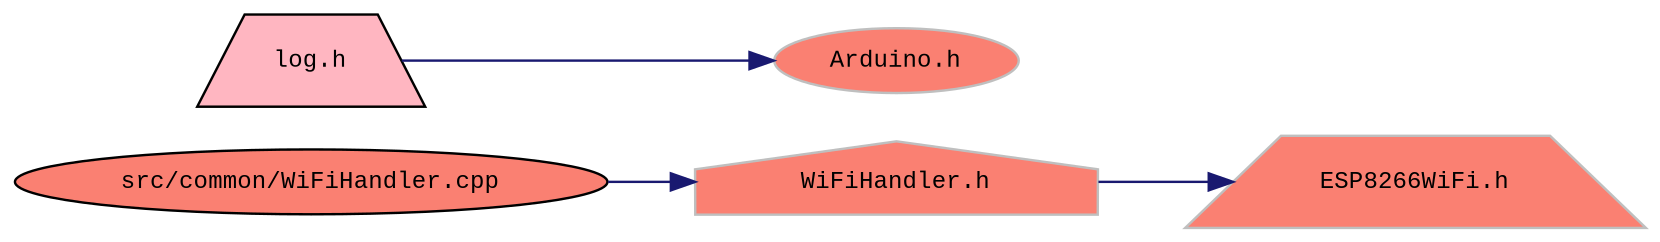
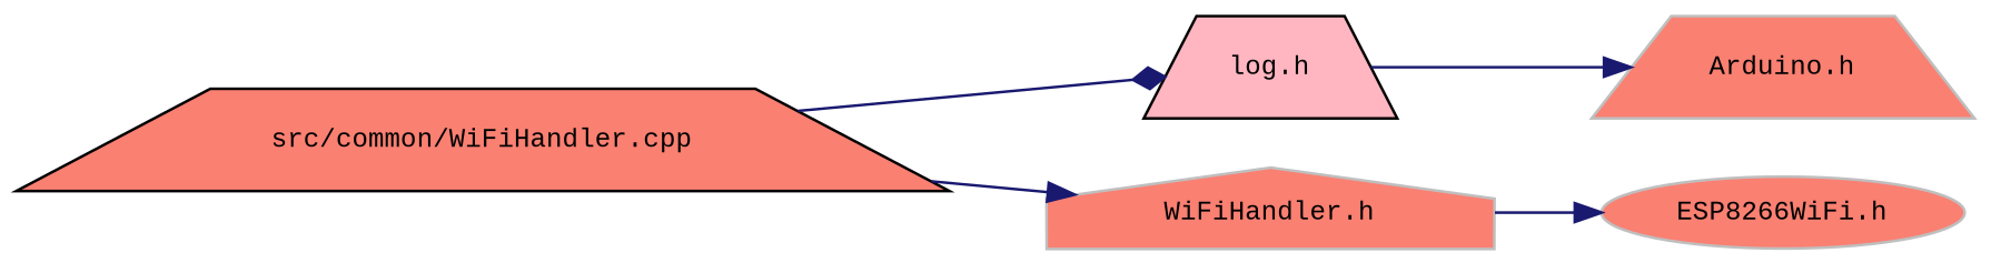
  digraph {
    fontname="Liberation Mono"
    rankdir=LR
    node [color=grey75 fillcolor=salmon fontname="Liberation Mono" fontsize=10 shape=ellipse style=filled]
    edge [arrowhead=normal color=midnightblue fontname="Liberation Mono" fontsize=10 labelfontname=Helvetica labelfontsize=10 style=solid]
-   n1 [color=black fontcolor=black height=0.2 label="src/common/WiFiHandler.cpp" width=0.4]
+   n1 [color=black fontcolor=black height=0.2 label="src/common/WiFiHandler.cpp" shape=trapezium width=0.4]
    n2 [color=black fillcolor=lightpink height=0.2 label="log.h" shape=trapezium width=0.4]
    n3 [height=0.2 label="WiFiHandler.h" shape=house width=0.4]
-   n4 [height=0.2 label="Arduino.h" width=0.4]
-   n5 [height=0.2 label="ESP8266WiFi.h" shape=trapezium width=0.4]
+   n4 [height=0.2 label="Arduino.h" shape=trapezium width=0.4]
+   n5 [height=0.2 label="ESP8266WiFi.h" width=0.4]
+   n1 -> n2 [arrowhead=diamond]
    n1 -> n3
    n2 -> n4
    n3 -> n5
  }
